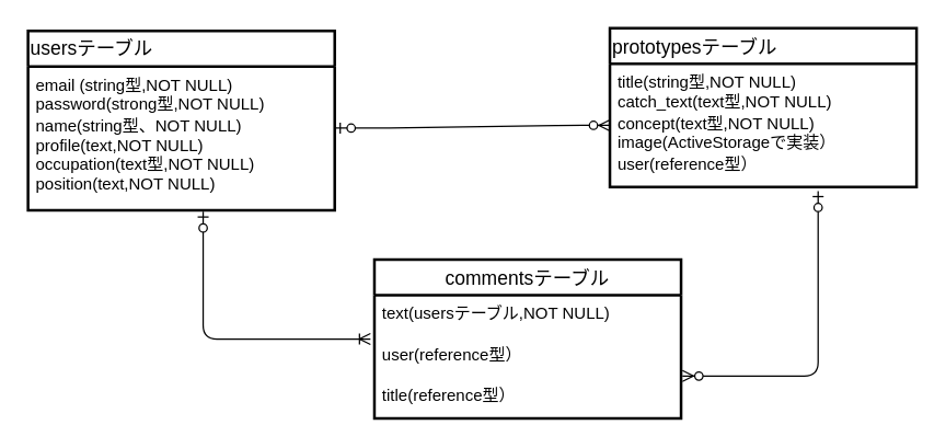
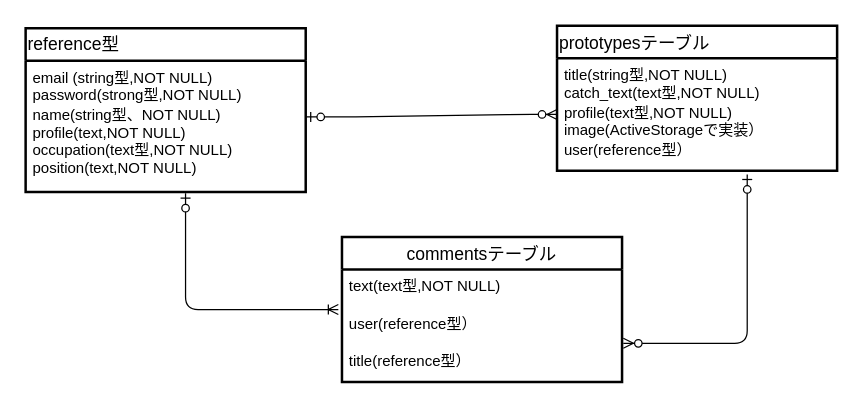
  <mxCell id="0" />
  <mxCell id="1" parent="0" />
- <mxCell id="2" value="usersテーブル" style="swimlane;fontStyle=0;childLayout=stackLayout;horizontal=1;startSize=26;horizontalStack=0;resizeParent=1;resizeParentMax=0;resizeLast=0;collapsible=1;marginBottom=0;align=left;fontSize=14;strokeWidth=2;direction=east;whiteSpace=wrap;" vertex="1" parent="1"><mxGeometry x="20" y="22" width="224" height="131" as="geometry" /></mxCell>
+ <mxCell id="2" value="reference型" style="swimlane;fontStyle=0;childLayout=stackLayout;horizontal=1;startSize=26;horizontalStack=0;resizeParent=1;resizeParentMax=0;resizeLast=0;collapsible=1;marginBottom=0;align=left;fontSize=14;strokeWidth=2;direction=east;whiteSpace=wrap;" vertex="1" parent="1"><mxGeometry x="20" y="22" width="224" height="131" as="geometry" /></mxCell>
  <mxCell id="3" value="email (string型,NOT NULL)&#10;password(strong型,NOT NULL)&#10;" style="text;strokeColor=none;fillColor=none;spacingLeft=4;spacingRight=4;overflow=hidden;rotatable=0;points=[[0,0.5],[1,0.5]];portConstraint=eastwest;fontSize=12;" vertex="1" parent="2"><mxGeometry y="26" width="224" height="30" as="geometry" /></mxCell>
  <mxCell id="4" value="name(string型、NOT NULL)&#10;profile(text,NOT NULL)&#10;occupation(text型,NOT NULL)&#10;position(text,NOT NULL)" style="text;strokeColor=none;fillColor=none;spacingLeft=4;spacingRight=4;overflow=hidden;rotatable=0;points=[[0,0.5],[1,0.5]];portConstraint=eastwest;fontSize=12;" vertex="1" parent="2"><mxGeometry y="56" width="224" height="75" as="geometry" /></mxCell>
  <mxCell id="5" value="prototypesテーブル" style="swimlane;fontStyle=0;childLayout=stackLayout;horizontal=1;startSize=26;horizontalStack=0;resizeParent=1;resizeParentMax=0;resizeLast=0;collapsible=1;marginBottom=0;align=left;fontSize=14;strokeWidth=2;direction=east;" vertex="1" parent="1"><mxGeometry x="445" y="20" width="224" height="116" as="geometry" /></mxCell>
  <mxCell id="6" value="title(string型,NOT NULL)&#10;catch_text(text型,NOT NULL)&#10;" style="text;strokeColor=none;fillColor=none;spacingLeft=4;spacingRight=4;overflow=hidden;rotatable=0;points=[[0,0.5],[1,0.5]];portConstraint=eastwest;fontSize=12;" vertex="1" parent="5"><mxGeometry y="26" width="224" height="30" as="geometry" /></mxCell>
- <mxCell id="7" value="concept(text型,NOT NULL)&#10;image(ActiveStorageで実装）" style="text;strokeColor=none;fillColor=none;spacingLeft=4;spacingRight=4;overflow=hidden;rotatable=0;points=[[0,0.5],[1,0.5]];portConstraint=eastwest;fontSize=12;" vertex="1" parent="5"><mxGeometry y="56" width="224" height="30" as="geometry" /></mxCell>
+ <mxCell id="7" value="profile(text型,NOT NULL)&#10;image(ActiveStorageで実装）" style="text;strokeColor=none;fillColor=none;spacingLeft=4;spacingRight=4;overflow=hidden;rotatable=0;points=[[0,0.5],[1,0.5]];portConstraint=eastwest;fontSize=12;" vertex="1" parent="5"><mxGeometry y="56" width="224" height="30" as="geometry" /></mxCell>
  <mxCell id="8" value="user(reference型）" style="text;strokeColor=none;fillColor=none;spacingLeft=4;spacingRight=4;overflow=hidden;rotatable=0;points=[[0,0.5],[1,0.5]];portConstraint=eastwest;fontSize=12;" vertex="1" parent="5"><mxGeometry y="86" width="224" height="30" as="geometry" /></mxCell>
  <mxCell id="9" value="" style="edgeStyle=entityRelationEdgeStyle;fontSize=12;html=1;endArrow=ERzeroToMany;startArrow=ERzeroToOne;exitX=1;exitY=0.5;exitDx=0;exitDy=0;entryX=0;entryY=0.5;entryDx=0;entryDy=0;" edge="1" parent="1" target="7"><mxGeometry width="100" height="100" relative="1" as="geometry"><mxPoint x="244" y="93" as="sourcePoint" /><mxPoint x="420" y="162" as="targetPoint" /></mxGeometry></mxCell>
  <mxCell id="10" value="commentsテーブル" style="swimlane;fontStyle=0;childLayout=stackLayout;horizontal=1;startSize=26;horizontalStack=0;resizeParent=1;resizeParentMax=0;resizeLast=0;collapsible=1;marginBottom=0;align=center;fontSize=14;strokeWidth=2;direction=east;" vertex="1" parent="1"><mxGeometry x="273" y="189" width="224" height="116" as="geometry" /></mxCell>
- <mxCell id="11" value="text(usersテーブル,NOT NULL)" style="text;strokeColor=none;fillColor=none;spacingLeft=4;spacingRight=4;overflow=hidden;rotatable=0;points=[[0,0.5],[1,0.5]];portConstraint=eastwest;fontSize=12;" vertex="1" parent="10"><mxGeometry y="26" width="224" height="30" as="geometry" /></mxCell>
+ <mxCell id="11" value="text(text型,NOT NULL)" style="text;strokeColor=none;fillColor=none;spacingLeft=4;spacingRight=4;overflow=hidden;rotatable=0;points=[[0,0.5],[1,0.5]];portConstraint=eastwest;fontSize=12;" vertex="1" parent="10"><mxGeometry y="26" width="224" height="30" as="geometry" /></mxCell>
  <mxCell id="12" value="user(reference型）" style="text;strokeColor=none;fillColor=none;spacingLeft=4;spacingRight=4;overflow=hidden;rotatable=0;points=[[0,0.5],[1,0.5]];portConstraint=eastwest;fontSize=12;" vertex="1" parent="10"><mxGeometry y="56" width="224" height="30" as="geometry" /></mxCell>
  <mxCell id="13" value="title(reference型）" style="text;strokeColor=none;fillColor=none;spacingLeft=4;spacingRight=4;overflow=hidden;rotatable=0;points=[[0,0.5],[1,0.5]];portConstraint=eastwest;fontSize=12;" vertex="1" parent="10"><mxGeometry y="86" width="224" height="30" as="geometry" /></mxCell>
  <mxCell id="14" value="" style="edgeStyle=orthogonalEdgeStyle;fontSize=12;html=1;endArrow=ERoneToMany;startArrow=ERzeroToOne;entryX=-0.013;entryY=0.067;entryDx=0;entryDy=0;entryPerimeter=0;exitX=0.571;exitY=1.013;exitDx=0;exitDy=0;exitPerimeter=0;" edge="1" parent="1" source="4" target="12"><mxGeometry width="100" height="100" relative="1" as="geometry"><mxPoint x="148" y="166" as="sourcePoint" /><mxPoint x="198" y="250" as="targetPoint" /><Array as="points"><mxPoint x="148" y="247" /></Array></mxGeometry></mxCell>
  <mxCell id="15" value="" style="edgeStyle=orthogonalEdgeStyle;fontSize=12;html=1;endArrow=ERzeroToMany;startArrow=ERzeroToOne;exitX=0.679;exitY=1.1;exitDx=0;exitDy=0;exitPerimeter=0;" edge="1" parent="1" source="8"><mxGeometry width="100" height="100" relative="1" as="geometry"><mxPoint x="598" y="179" as="sourcePoint" /><mxPoint x="498" y="274" as="targetPoint" /><Array as="points"><mxPoint x="597" y="274" /></Array></mxGeometry></mxCell>
